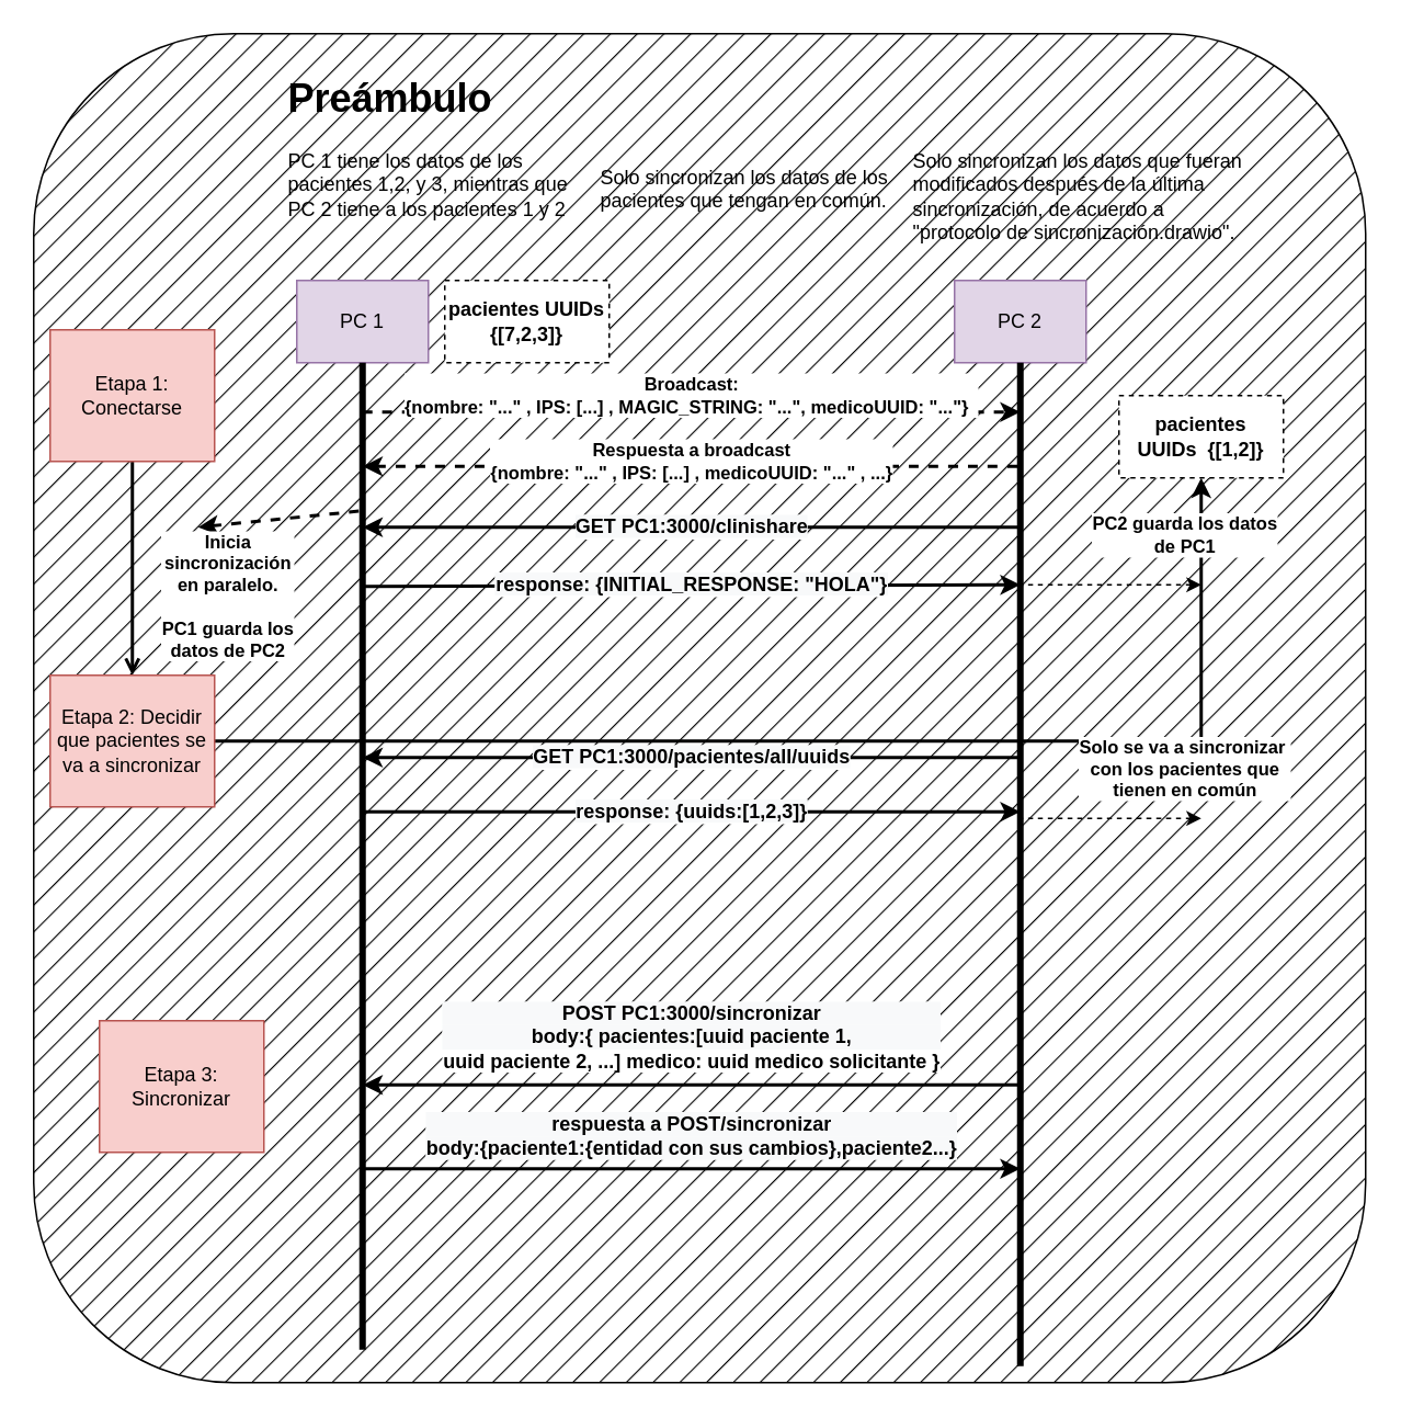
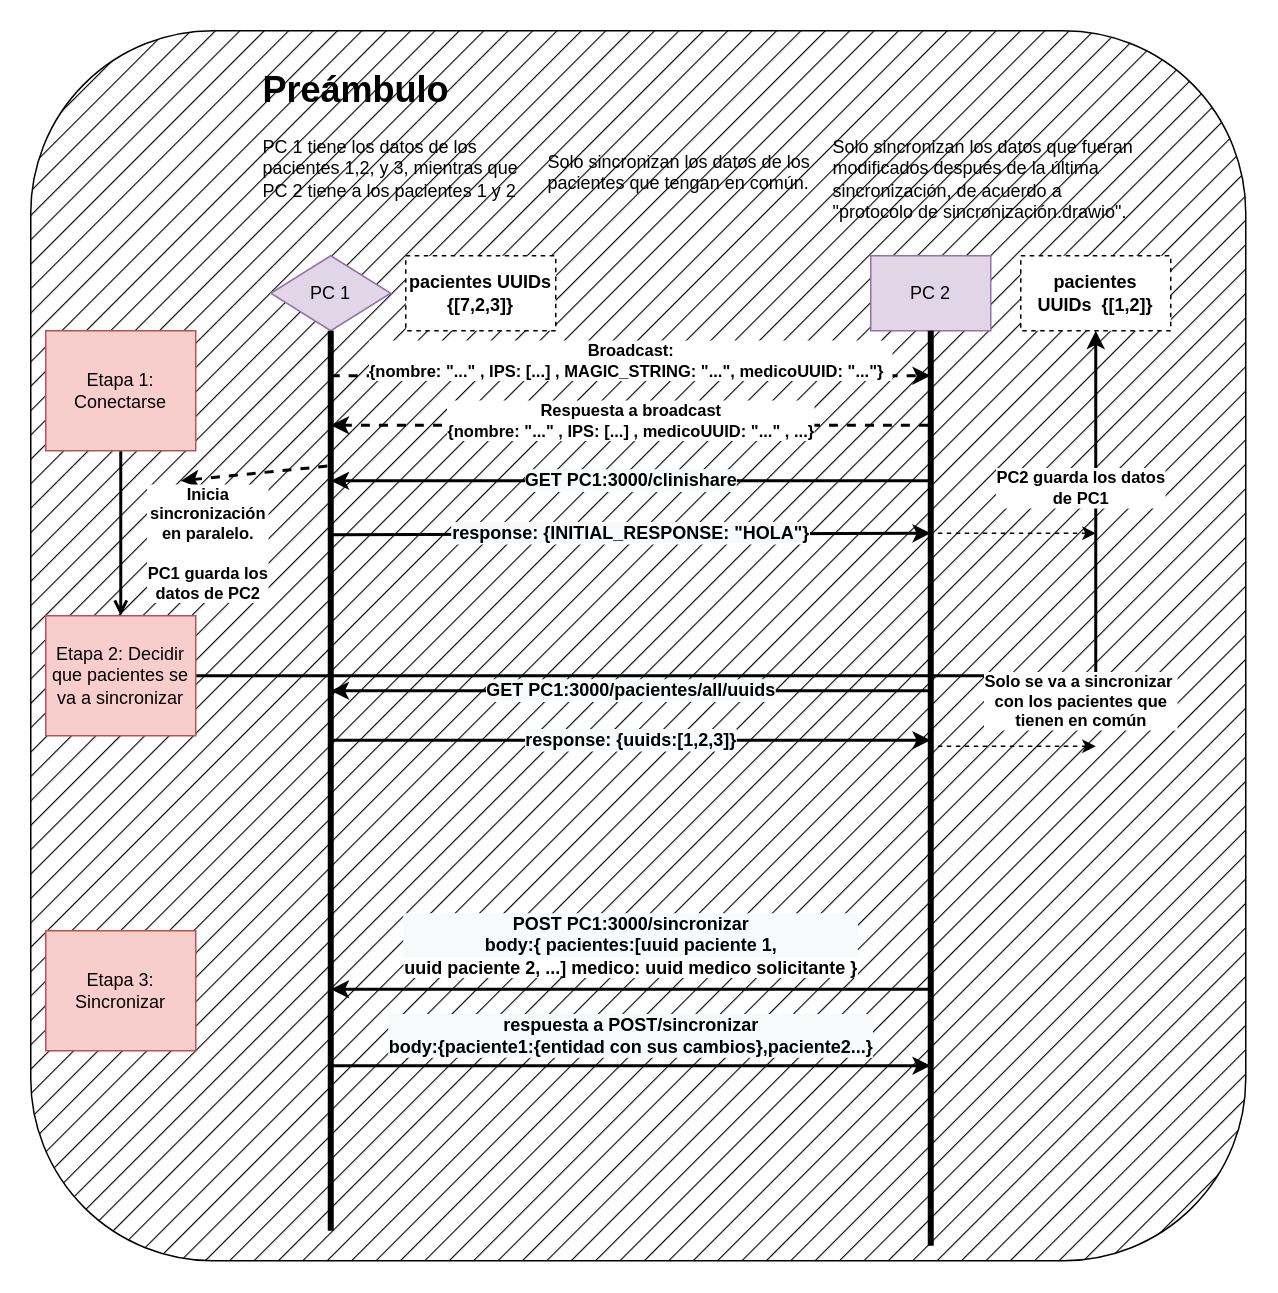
  <mxCell id="0" />
  <mxCell id="1" parent="0" />
  <mxCell id="2" value="" style="rounded=1;whiteSpace=wrap;html=1;fillStyle=hatch;fillColor=#000000;" parent="1" vertex="1"><mxGeometry width="810" height="820" as="geometry" x="20" y="20" /></mxCell>
- <mxCell id="3" value="PC 1" style="rounded=0;whiteSpace=wrap;html=1;fillColor=#e1d5e7;strokeColor=#9673a6;" parent="1" vertex="1"><mxGeometry x="180" y="170" width="80" height="50" as="geometry" /></mxCell>
+ <mxCell id="3" value="PC 1" style="rhombus;whiteSpace=wrap;html=1;fillColor=#e1d5e7;strokeColor=#9673a6;" parent="1" vertex="1"><mxGeometry x="180" y="170" width="80" height="50" as="geometry" /></mxCell>
  <mxCell id="4" value="PC 2" style="rounded=0;whiteSpace=wrap;html=1;fillColor=#e1d5e7;strokeColor=#9673a6;" parent="1" vertex="1"><mxGeometry x="580" y="170" width="80" height="50" as="geometry" /></mxCell>
  <mxCell id="5" value="&lt;b style=&quot;font-size: 12px; background-color: rgb(248, 249, 250);&quot;&gt;response: {INITIAL_RESPONSE: &quot;HOLA&quot;}&lt;/b&gt;" style="curved=1;endArrow=classic;html=1;rounded=0;strokeWidth=2;" parent="1" edge="1"><mxGeometry y="1" width="50" height="50" relative="1" as="geometry"><mxPoint x="220" y="356" as="sourcePoint" /><mxPoint x="620" y="355" as="targetPoint" /><Array as="points"><mxPoint x="330" y="356" /></Array><mxPoint as="offset" /></mxGeometry></mxCell>
  <mxCell id="6" value="&lt;b style=&quot;color: rgb(0, 0, 0); font-family: Helvetica; font-size: 12px; font-style: normal; font-variant-ligatures: normal; font-variant-caps: normal; letter-spacing: normal; orphans: 2; text-align: center; text-indent: 0px; text-transform: none; widows: 2; word-spacing: 0px; -webkit-text-stroke-width: 0px; background-color: rgb(248, 249, 250); text-decoration-thickness: initial; text-decoration-style: initial; text-decoration-color: initial;&quot;&gt;GET PC1:3000/clinishare&lt;/b&gt;" style="curved=1;endArrow=classic;html=1;rounded=0;strokeWidth=2;" parent="1" edge="1"><mxGeometry width="50" height="50" relative="1" as="geometry"><mxPoint x="620" y="320" as="sourcePoint" /><mxPoint x="220" y="320" as="targetPoint" /><Array as="points" /><mxPoint as="offset" /></mxGeometry></mxCell>
  <mxCell id="7" value="Broadcast: &lt;br&gt;{nombre: &quot;...&quot; , IPS: [...] , MAGIC_STRING: &quot;...&quot;, medicoUUID: &quot;...&quot;}&amp;nbsp;&amp;nbsp;" style="curved=1;endArrow=classic;html=1;rounded=0;fontStyle=1;dashed=1;strokeWidth=2;" parent="1" edge="1"><mxGeometry y="10" width="50" height="50" relative="1" as="geometry"><mxPoint x="220" y="250" as="sourcePoint" /><mxPoint x="620" y="250" as="targetPoint" /><Array as="points" /><mxPoint as="offset" /></mxGeometry></mxCell>
  <mxCell id="8" style="edgeStyle=orthogonalEdgeStyle;rounded=0;orthogonalLoop=1;jettySize=auto;html=1;strokeWidth=2;endArrow=open;" parent="1" source="9" target="14" edge="1"><mxGeometry relative="1" as="geometry" /></mxCell>
- <mxCell id="9" value="Etapa 1: Conectarse" style="text;html=1;strokeColor=#b85450;fillColor=#f8cecc;align=center;verticalAlign=middle;whiteSpace=wrap;rounded=0;" parent="1" vertex="1"><mxGeometry x="30" y="200" width="100" height="80" as="geometry" /></mxCell>
+ <mxCell id="9" value="Etapa 1: Conectarse" style="text;html=1;strokeColor=#b85450;fillColor=#f8cecc;align=center;verticalAlign=middle;whiteSpace=wrap;rounded=0;" parent="1" vertex="1"><mxGeometry x="30" y="220" width="100" height="80" as="geometry" /></mxCell>
  <mxCell id="10" value="&lt;div style=&quot;color: rgb(0, 0, 0); font-family: Helvetica; font-size: 12px; font-style: normal; font-variant-ligatures: normal; font-variant-caps: normal; font-weight: 400; letter-spacing: normal; orphans: 2; text-align: center; text-indent: 0px; text-transform: none; widows: 2; word-spacing: 0px; -webkit-text-stroke-width: 0px; background-color: rgb(248, 249, 250); text-decoration-thickness: initial; text-decoration-style: initial; text-decoration-color: initial;&quot;&gt;&lt;b&gt;POST PC1:3000/sincronizar&lt;/b&gt;&lt;/div&gt;&lt;div style=&quot;color: rgb(0, 0, 0); font-family: Helvetica; font-size: 12px; font-style: normal; font-variant-ligatures: normal; font-variant-caps: normal; font-weight: 400; letter-spacing: normal; orphans: 2; text-align: center; text-indent: 0px; text-transform: none; widows: 2; word-spacing: 0px; -webkit-text-stroke-width: 0px; background-color: rgb(248, 249, 250); text-decoration-thickness: initial; text-decoration-style: initial; text-decoration-color: initial;&quot;&gt;&lt;b&gt;body:{ pacientes:[uuid paciente 1,&lt;/b&gt;&lt;/div&gt;&lt;b style=&quot;font-size: 12px;&quot;&gt;uuid paciente 2, ...&lt;/b&gt;&lt;b style=&quot;font-size: 12px;&quot;&gt;] medico: uuid medico solicitante }&lt;/b&gt;&lt;b style=&quot;font-size: 12px;&quot;&gt;&lt;br&gt;&lt;/b&gt;" style="curved=1;endArrow=classic;html=1;rounded=0;strokeWidth=2;" parent="1" edge="1"><mxGeometry y="-29" width="50" height="50" relative="1" as="geometry"><mxPoint x="620" y="659" as="sourcePoint" /><mxPoint x="220" y="659" as="targetPoint" /><Array as="points" /><mxPoint as="offset" /></mxGeometry></mxCell>
  <mxCell id="11" value="&lt;b style=&quot;color: rgb(0, 0, 0); font-family: Helvetica; font-size: 12px; font-style: normal; font-variant-ligatures: normal; font-variant-caps: normal; letter-spacing: normal; orphans: 2; text-align: center; text-indent: 0px; text-transform: none; widows: 2; word-spacing: 0px; -webkit-text-stroke-width: 0px; background-color: rgb(248, 249, 250); text-decoration-thickness: initial; text-decoration-style: initial; text-decoration-color: initial;&quot;&gt;response: {uuids:[1,2,3]}&lt;/b&gt;" style="curved=1;endArrow=classic;html=1;rounded=0;strokeWidth=2;" parent="1" edge="1"><mxGeometry width="50" height="50" relative="1" as="geometry"><mxPoint x="220" y="493" as="sourcePoint" /><mxPoint x="620" y="493" as="targetPoint" /><Array as="points"><mxPoint x="330" y="493" /><mxPoint x="540" y="493" /></Array></mxGeometry></mxCell>
  <mxCell id="12" value="&lt;b style=&quot;color: rgb(0, 0, 0); font-family: Helvetica; font-size: 12px; font-style: normal; font-variant-ligatures: normal; font-variant-caps: normal; letter-spacing: normal; orphans: 2; text-align: center; text-indent: 0px; text-transform: none; widows: 2; word-spacing: 0px; -webkit-text-stroke-width: 0px; background-color: rgb(248, 249, 250); text-decoration-thickness: initial; text-decoration-style: initial; text-decoration-color: initial;&quot;&gt;GET PC1:3000/pacientes/all/uuids&lt;/b&gt;" style="endArrow=classic;html=1;rounded=0;strokeWidth=2;" parent="1" edge="1"><mxGeometry width="50" height="50" relative="1" as="geometry"><mxPoint x="620" y="460" as="sourcePoint" /><mxPoint x="220" y="460" as="targetPoint" /></mxGeometry></mxCell>
  <mxCell id="13" style="edgeStyle=orthogonalEdgeStyle;rounded=0;orthogonalLoop=1;jettySize=auto;html=1;strokeWidth=2;" parent="1" source="14" target="17" edge="1"><mxGeometry relative="1" as="geometry" /></mxCell>
  <mxCell id="14" value="Etapa 2: Decidir que pacientes se va a sincronizar" style="text;html=1;strokeColor=#b85450;fillColor=#f8cecc;align=center;verticalAlign=middle;whiteSpace=wrap;rounded=0;" parent="1" vertex="1"><mxGeometry x="30" y="410" width="100" height="80" as="geometry" /></mxCell>
- <mxCell id="15" value="Etapa 3: Sincronizar" style="text;html=1;strokeColor=#b85450;fillColor=#f8cecc;align=center;verticalAlign=middle;whiteSpace=wrap;rounded=0;" parent="1" vertex="1"><mxGeometry x="60" y="620" width="100" height="80" as="geometry" /></mxCell>
+ <mxCell id="15" value="Etapa 3: Sincronizar" style="text;html=1;strokeColor=#b85450;fillColor=#f8cecc;align=center;verticalAlign=middle;whiteSpace=wrap;rounded=0;" parent="1" vertex="1"><mxGeometry x="30" y="620" width="100" height="80" as="geometry" /></mxCell>
  <mxCell id="16" value="&lt;div style=&quot;color: rgb(0, 0, 0); font-family: Helvetica; font-size: 12px; font-style: normal; font-variant-ligatures: normal; font-variant-caps: normal; font-weight: 400; letter-spacing: normal; orphans: 2; text-align: center; text-indent: 0px; text-transform: none; widows: 2; word-spacing: 0px; -webkit-text-stroke-width: 0px; background-color: rgb(248, 249, 250); text-decoration-thickness: initial; text-decoration-style: initial; text-decoration-color: initial;&quot;&gt;&lt;b&gt;respuesta a POST/sincronizar&lt;/b&gt;&lt;/div&gt;&lt;div style=&quot;color: rgb(0, 0, 0); font-family: Helvetica; font-size: 12px; font-style: normal; font-variant-ligatures: normal; font-variant-caps: normal; font-weight: 400; letter-spacing: normal; orphans: 2; text-align: center; text-indent: 0px; text-transform: none; widows: 2; word-spacing: 0px; -webkit-text-stroke-width: 0px; background-color: rgb(248, 249, 250); text-decoration-thickness: initial; text-decoration-style: initial; text-decoration-color: initial;&quot;&gt;&lt;b&gt;body:{paciente1:{entidad con sus cambios},paciente2...}&lt;/b&gt;&lt;/div&gt;" style="endArrow=classic;html=1;rounded=0;strokeWidth=2;" parent="1" edge="1"><mxGeometry y="20" width="50" height="50" relative="1" as="geometry"><mxPoint x="220" y="710" as="sourcePoint" /><mxPoint x="620" y="710" as="targetPoint" /><mxPoint as="offset" /></mxGeometry></mxCell>
- <mxCell id="17" value="&lt;b&gt;pacientes UUIDs&amp;nbsp;&lt;/b&gt;&lt;b&gt;&amp;nbsp;{[1,2]}&lt;/b&gt;" style="rounded=0;whiteSpace=wrap;html=1;dashed=1;" parent="1" vertex="1"><mxGeometry x="680" y="240" width="100" height="50" as="geometry" /></mxCell>
+ <mxCell id="17" value="&lt;b&gt;pacientes UUIDs&amp;nbsp;&lt;/b&gt;&lt;b&gt;&amp;nbsp;{[1,2]}&lt;/b&gt;" style="rounded=0;whiteSpace=wrap;html=1;dashed=1;" parent="1" vertex="1"><mxGeometry x="680" y="170" width="100" height="50" as="geometry" /></mxCell>
  <mxCell id="18" value="Respuesta a broadcast&lt;br&gt;{nombre: &quot;...&quot; , IPS: [...] , medicoUUID: &quot;...&quot; , ...}" style="curved=1;endArrow=none;html=1;rounded=0;fontStyle=1;dashed=1;startArrow=classic;startFill=1;endFill=0;strokeWidth=2;" parent="1" edge="1"><mxGeometry y="3" width="50" height="50" relative="1" as="geometry"><mxPoint x="220" y="283" as="sourcePoint" /><mxPoint x="620" y="283" as="targetPoint" /><Array as="points"><mxPoint x="330" y="283" /></Array><mxPoint as="offset" /></mxGeometry></mxCell>
  <mxCell id="19" value="" style="endArrow=none;html=1;rounded=0;exitX=0.5;exitY=1;exitDx=0;exitDy=0;strokeWidth=4;" parent="1" source="3" edge="1"><mxGeometry width="50" height="50" relative="1" as="geometry"><mxPoint x="250" y="280" as="sourcePoint" /><mxPoint x="220" y="820" as="targetPoint" /></mxGeometry></mxCell>
  <mxCell id="20" value="" style="endArrow=none;html=1;rounded=0;exitX=0.5;exitY=1;exitDx=0;exitDy=0;strokeWidth=4;" parent="1" edge="1"><mxGeometry width="50" height="50" relative="1" as="geometry"><mxPoint x="620" y="220" as="sourcePoint" /><mxPoint x="620" y="830" as="targetPoint" /></mxGeometry></mxCell>
  <mxCell id="21" value="Inicia &lt;br&gt;sincronización&lt;br&gt;en paralelo.&lt;br&gt;&lt;br&gt;PC1 guarda los&lt;br&gt;datos de PC2" style="curved=1;endArrow=none;html=1;rounded=0;fontStyle=1;dashed=1;startArrow=classic;startFill=1;endFill=0;strokeWidth=2;" parent="1" edge="1"><mxGeometry x="-0.724" y="-44" width="50" height="50" relative="1" as="geometry"><mxPoint x="120" y="320" as="sourcePoint" /><mxPoint x="220" y="310" as="targetPoint" /><Array as="points" /><mxPoint as="offset" /></mxGeometry></mxCell>
  <mxCell id="22" value="PC2 guarda los datos&lt;br&gt;de PC1" style="curved=1;endArrow=none;html=1;rounded=0;fontStyle=1;dashed=1;startArrow=classic;startFill=1;endFill=0;" parent="1" edge="1"><mxGeometry x="-0.818" y="-30" width="50" height="50" relative="1" as="geometry"><mxPoint x="730" y="355" as="sourcePoint" /><mxPoint x="620" y="355" as="targetPoint" /><Array as="points" /><mxPoint as="offset" /></mxGeometry></mxCell>
  <mxCell id="23" value="&lt;h1&gt;Preámbulo&lt;/h1&gt;&lt;p&gt;PC 1 tiene los datos de los pacientes 1,2, y 3, mientras que PC 2 tiene a los pacientes 1 y 2&lt;/p&gt;" style="text;html=1;strokeColor=none;fillColor=none;spacing=5;spacingTop=-20;whiteSpace=wrap;overflow=hidden;rounded=0;" parent="1" vertex="1"><mxGeometry x="170" y="40" width="190" height="120" as="geometry" /></mxCell>
  <mxCell id="24" value="&lt;b&gt;pacientes UUIDs {[7,2,3]}&lt;/b&gt;" style="rounded=0;whiteSpace=wrap;html=1;dashed=1;" parent="1" vertex="1"><mxGeometry x="270" y="170" width="100" height="50" as="geometry" /></mxCell>
  <mxCell id="25" value="&lt;h1&gt;&lt;br&gt;&lt;/h1&gt;&lt;p&gt;Solo sincronizan los datos de los pacientes que tengan en común.&lt;/p&gt;" style="text;html=1;strokeColor=none;fillColor=none;spacing=5;spacingTop=-20;whiteSpace=wrap;overflow=hidden;rounded=0;" parent="1" vertex="1"><mxGeometry x="360" y="50" width="190" height="120" as="geometry" /></mxCell>
  <mxCell id="26" value="&lt;h1&gt;&lt;br&gt;&lt;/h1&gt;&lt;p&gt;Solo sincronizan los datos que fueran modificados después de la última sincronización, de acuerdo a &quot;protocolo de sincronización.drawio&quot;.&lt;/p&gt;" style="text;html=1;strokeColor=none;fillColor=none;spacing=5;spacingTop=-20;whiteSpace=wrap;overflow=hidden;rounded=0;" parent="1" vertex="1"><mxGeometry x="550" y="40" width="210" height="120" as="geometry" /></mxCell>
  <mxCell id="27" value="Solo se va a sincronizar&amp;nbsp;&lt;br&gt;con los pacientes que&lt;br&gt;tienen en común" style="curved=1;endArrow=none;html=1;rounded=0;fontStyle=1;dashed=1;startArrow=classic;startFill=1;endFill=0;" parent="1" edge="1"><mxGeometry x="-0.818" y="-30" width="50" height="50" relative="1" as="geometry"><mxPoint x="730" y="497" as="sourcePoint" /><mxPoint x="620" y="497" as="targetPoint" /><Array as="points" /><mxPoint as="offset" /></mxGeometry></mxCell>
